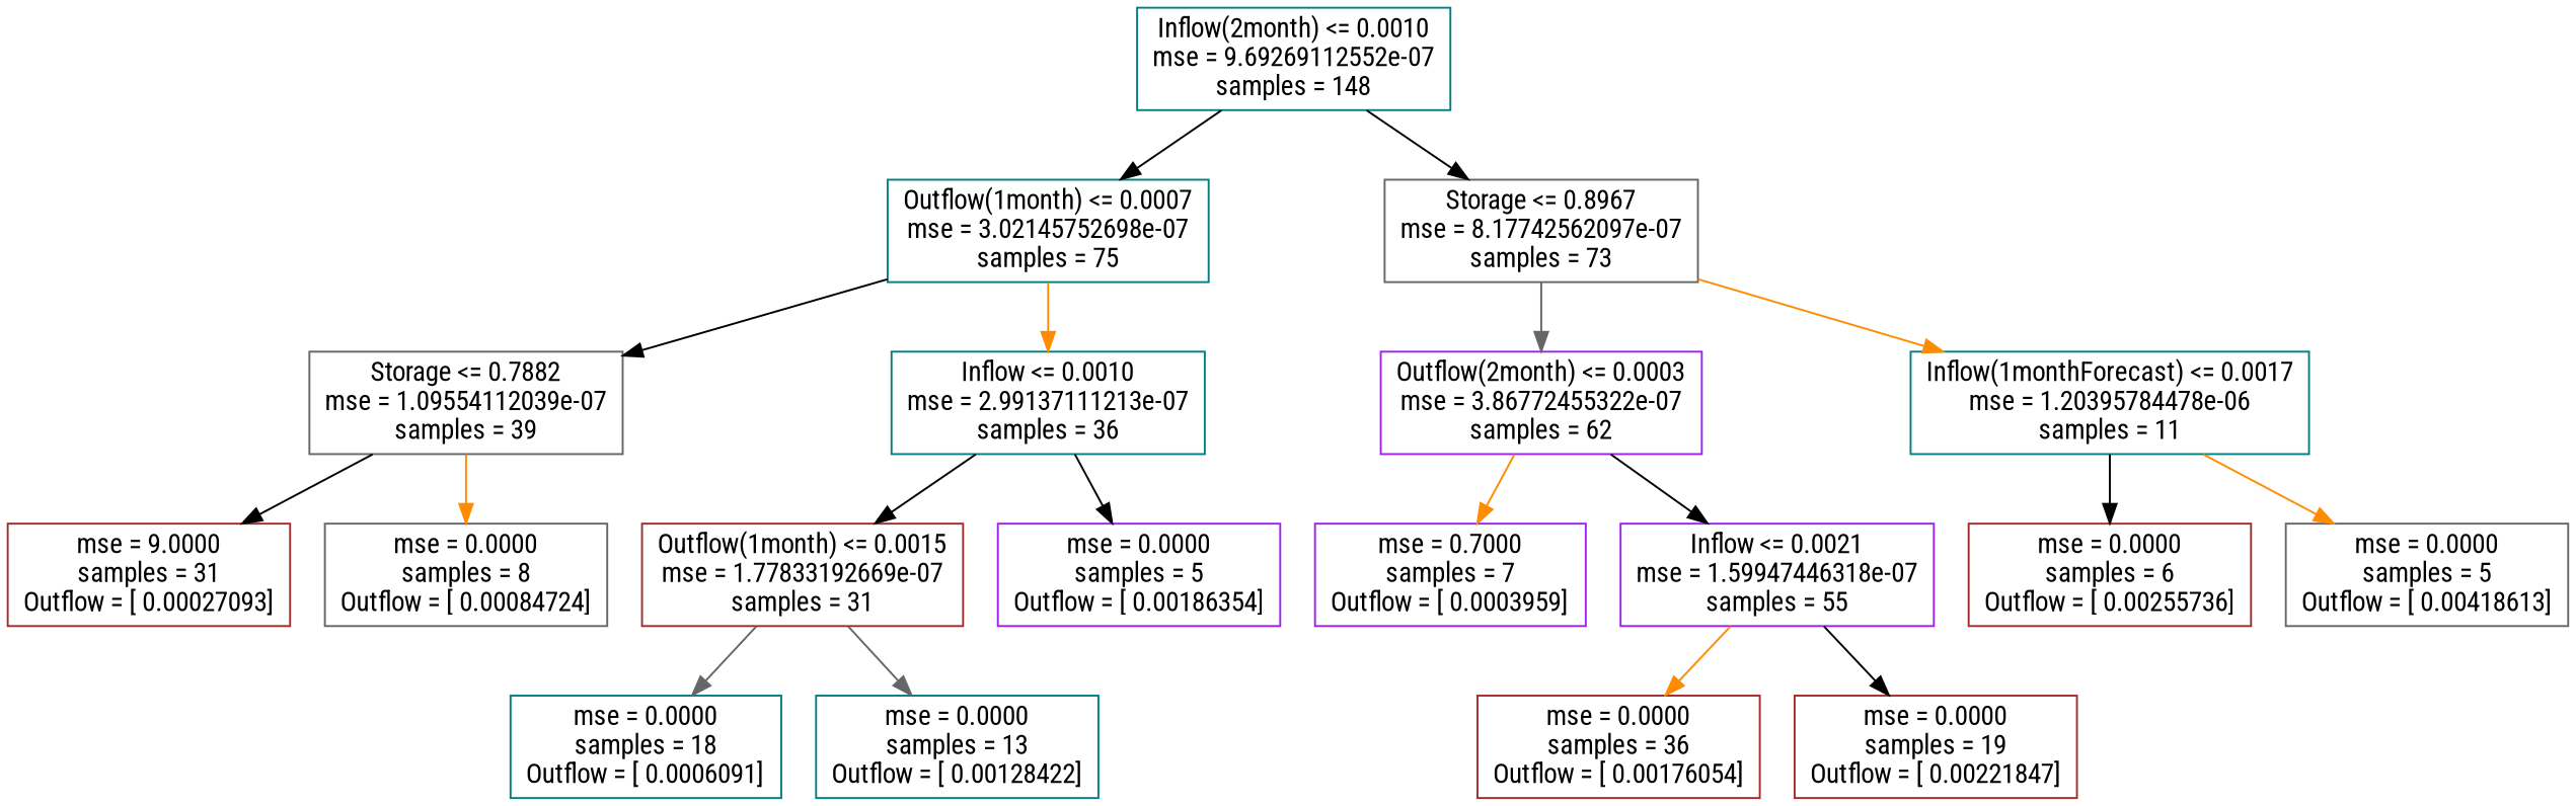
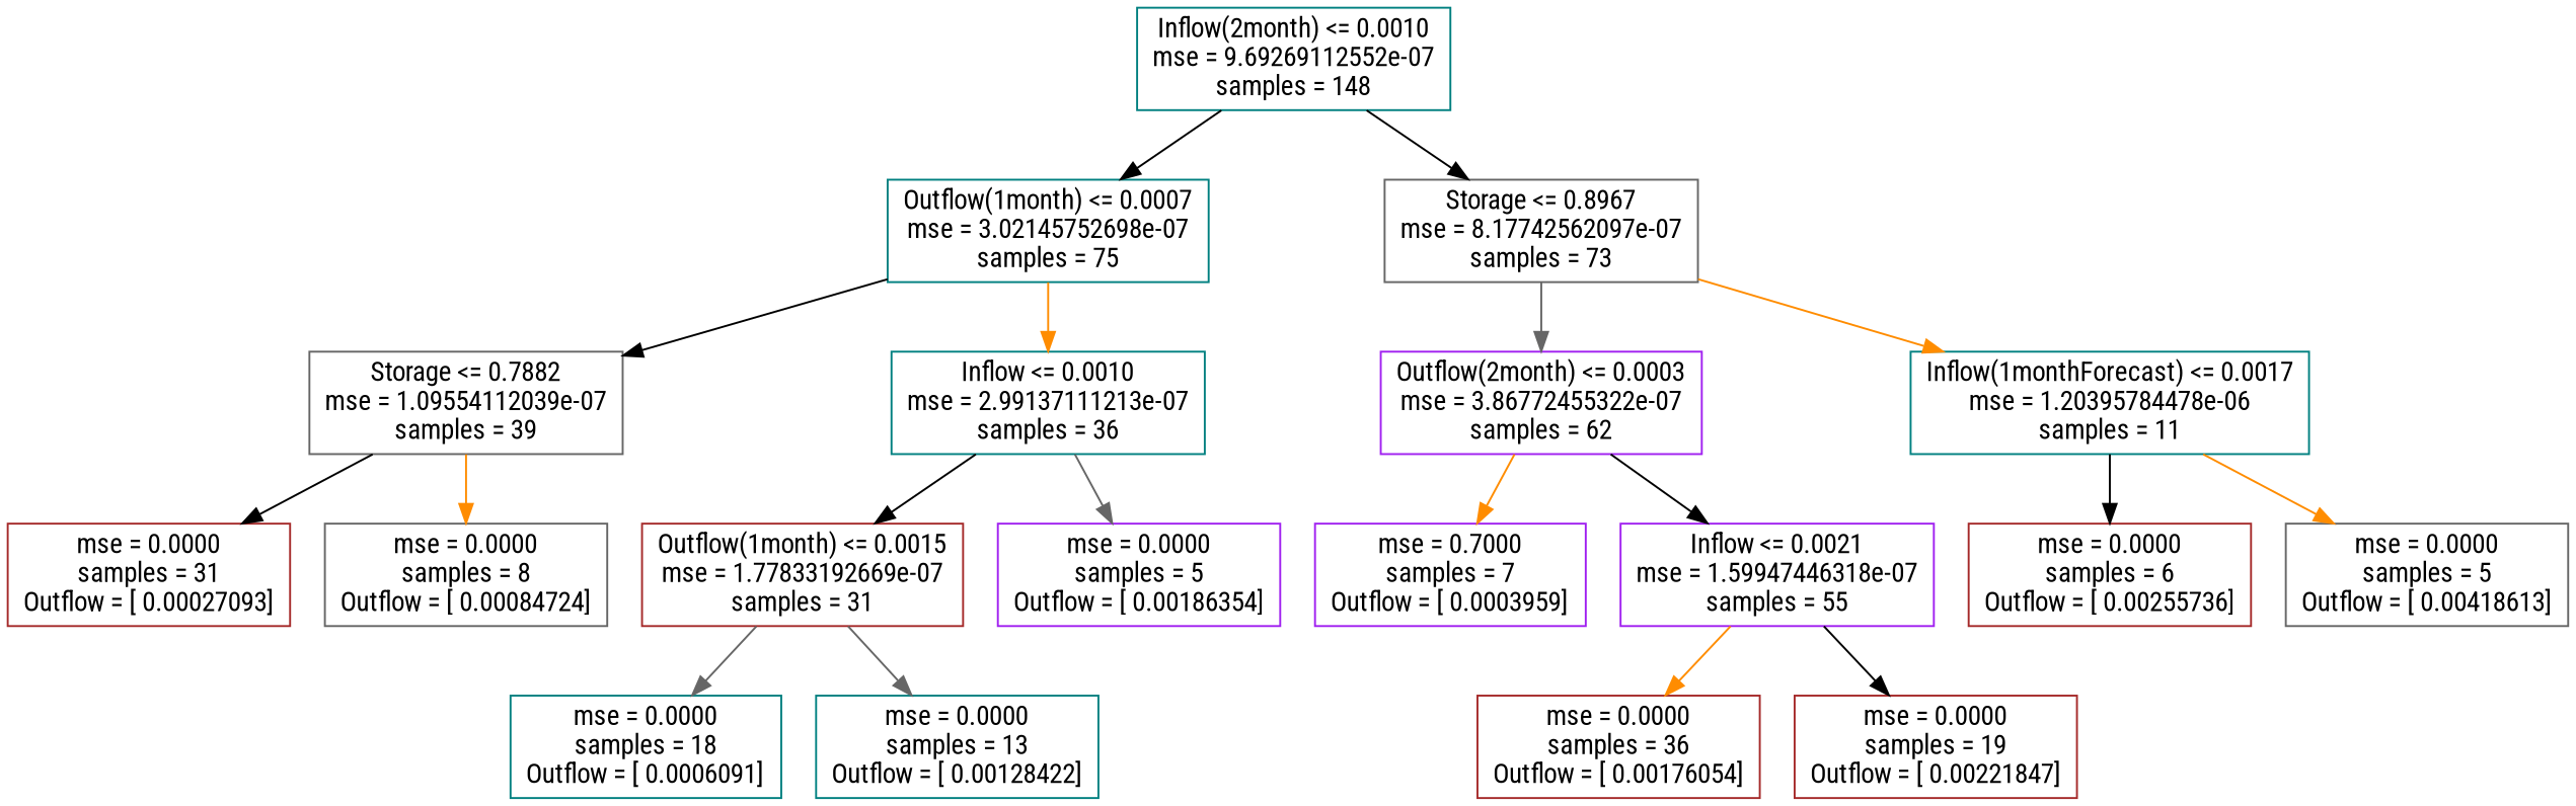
  digraph {
    fontname="Roboto Condensed"
    node [color=teal fontname="Roboto Condensed" shape=box]
    edge [color=black fontname="Roboto Condensed"]
    n1 [label="Inflow(2month) <= 0.0010\nmse = 9.69269112552e-07\nsamples = 148"]
    n2 [label="Outflow(1month) <= 0.0007\nmse = 3.02145752698e-07\nsamples = 75"]
    n3 [color=gray40 label="Storage <= 0.8967\nmse = 8.17742562097e-07\nsamples = 73"]
    n4 [color=gray40 label="Storage <= 0.7882\nmse = 1.09554112039e-07\nsamples = 39"]
    n5 [label="Inflow <= 0.0010\nmse = 2.99137111213e-07\nsamples = 36"]
    n6 [color=purple label="Outflow(2month) <= 0.0003\nmse = 3.86772455322e-07\nsamples = 62"]
    n7 [label="Inflow(1monthForecast) <= 0.0017\nmse = 1.20395784478e-06\nsamples = 11"]
-   n8 [color=brown label="mse = 9.0000\nsamples = 31\nOutflow = [ 0.00027093]"]
+   n8 [color=brown label="mse = 0.0000\nsamples = 31\nOutflow = [ 0.00027093]"]
    n9 [color=gray40 label="mse = 0.0000\nsamples = 8\nOutflow = [ 0.00084724]"]
    n10 [color=brown label="Outflow(1month) <= 0.0015\nmse = 1.77833192669e-07\nsamples = 31"]
    n11 [color=purple label="mse = 0.0000\nsamples = 5\nOutflow = [ 0.00186354]"]
    n12 [label="mse = 0.0000\nsamples = 18\nOutflow = [ 0.0006091]"]
    n13 [label="mse = 0.0000\nsamples = 13\nOutflow = [ 0.00128422]"]
    n14 [color=purple label="mse = 0.7000\nsamples = 7\nOutflow = [ 0.0003959]"]
    n15 [color=purple label="Inflow <= 0.0021\nmse = 1.59947446318e-07\nsamples = 55"]
    n16 [color=brown label="mse = 0.0000\nsamples = 6\nOutflow = [ 0.00255736]"]
    n17 [color=gray40 label="mse = 0.0000\nsamples = 5\nOutflow = [ 0.00418613]"]
    n18 [color=brown label="mse = 0.0000\nsamples = 36\nOutflow = [ 0.00176054]"]
    n19 [color=brown label="mse = 0.0000\nsamples = 19\nOutflow = [ 0.00221847]"]
    n1 -> n2
    n1 -> n3
    n2 -> n4
    n2 -> n5 [color=darkorange]
    n3 -> n6 [color=gray40]
    n3 -> n7 [color=darkorange]
    n4 -> n8
    n4 -> n9 [color=darkorange]
    n5 -> n10
-   n5 -> n11
+   n5 -> n11 [color=gray40]
    n6 -> n14 [color=darkorange]
    n6 -> n15
    n7 -> n16
    n7 -> n17 [color=darkorange]
    n10 -> n12 [color=gray40]
    n10 -> n13 [color=gray40]
    n15 -> n18 [color=darkorange]
    n15 -> n19
  }
